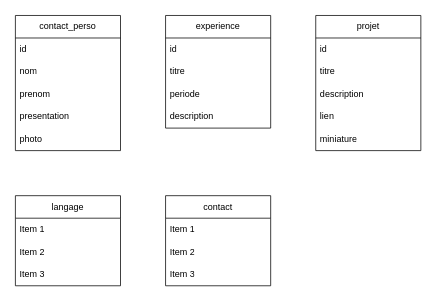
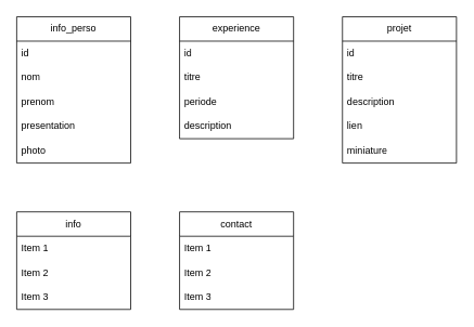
  <mxCell id="0" />
  <mxCell id="1" parent="0" />
- <mxCell id="2" value="contact_perso" style="swimlane;fontStyle=0;childLayout=stackLayout;horizontal=1;startSize=30;horizontalStack=0;resizeParent=1;resizeParentMax=0;resizeLast=0;collapsible=1;marginBottom=0;whiteSpace=wrap;html=1;" vertex="1" parent="1"><mxGeometry x="20" y="20" width="140" height="180" as="geometry" /></mxCell>
+ <mxCell id="2" value="info_perso" style="swimlane;fontStyle=0;childLayout=stackLayout;horizontal=1;startSize=30;horizontalStack=0;resizeParent=1;resizeParentMax=0;resizeLast=0;collapsible=1;marginBottom=0;whiteSpace=wrap;html=1;" vertex="1" parent="1"><mxGeometry x="20" y="20" width="140" height="180" as="geometry" /></mxCell>
  <mxCell id="3" value="id" style="text;strokeColor=none;fillColor=none;align=left;verticalAlign=middle;spacingLeft=4;spacingRight=4;overflow=hidden;points=[[0,0.5],[1,0.5]];portConstraint=eastwest;rotatable=0;whiteSpace=wrap;html=1;" vertex="1" parent="2"><mxGeometry y="30" width="140" height="30" as="geometry" /></mxCell>
  <mxCell id="4" value="nom" style="text;strokeColor=none;fillColor=none;align=left;verticalAlign=middle;spacingLeft=4;spacingRight=4;overflow=hidden;points=[[0,0.5],[1,0.5]];portConstraint=eastwest;rotatable=0;whiteSpace=wrap;html=1;" vertex="1" parent="2"><mxGeometry y="60" width="140" height="30" as="geometry" /></mxCell>
  <mxCell id="5" value="prenom" style="text;strokeColor=none;fillColor=none;align=left;verticalAlign=middle;spacingLeft=4;spacingRight=4;overflow=hidden;points=[[0,0.5],[1,0.5]];portConstraint=eastwest;rotatable=0;whiteSpace=wrap;html=1;" vertex="1" parent="2"><mxGeometry y="90" width="140" height="30" as="geometry" /></mxCell>
  <mxCell id="6" value="presentation" style="text;strokeColor=none;fillColor=none;align=left;verticalAlign=middle;spacingLeft=4;spacingRight=4;overflow=hidden;points=[[0,0.5],[1,0.5]];portConstraint=eastwest;rotatable=0;whiteSpace=wrap;html=1;" vertex="1" parent="2"><mxGeometry y="120" width="140" height="30" as="geometry" /></mxCell>
  <mxCell id="7" value="photo" style="text;strokeColor=none;fillColor=none;align=left;verticalAlign=middle;spacingLeft=4;spacingRight=4;overflow=hidden;points=[[0,0.5],[1,0.5]];portConstraint=eastwest;rotatable=0;whiteSpace=wrap;html=1;" vertex="1" parent="2"><mxGeometry y="150" width="140" height="30" as="geometry" /></mxCell>
  <mxCell id="8" value="experience" style="swimlane;fontStyle=0;childLayout=stackLayout;horizontal=1;startSize=30;horizontalStack=0;resizeParent=1;resizeParentMax=0;resizeLast=0;collapsible=1;marginBottom=0;whiteSpace=wrap;html=1;" vertex="1" parent="1"><mxGeometry x="220" y="20" width="140" height="150" as="geometry" /></mxCell>
  <mxCell id="9" value="id" style="text;strokeColor=none;fillColor=none;align=left;verticalAlign=middle;spacingLeft=4;spacingRight=4;overflow=hidden;points=[[0,0.5],[1,0.5]];portConstraint=eastwest;rotatable=0;whiteSpace=wrap;html=1;" vertex="1" parent="8"><mxGeometry y="30" width="140" height="30" as="geometry" /></mxCell>
  <mxCell id="10" value="titre" style="text;strokeColor=none;fillColor=none;align=left;verticalAlign=middle;spacingLeft=4;spacingRight=4;overflow=hidden;points=[[0,0.5],[1,0.5]];portConstraint=eastwest;rotatable=0;whiteSpace=wrap;html=1;" vertex="1" parent="8"><mxGeometry y="60" width="140" height="30" as="geometry" /></mxCell>
  <mxCell id="11" value="periode" style="text;strokeColor=none;fillColor=none;align=left;verticalAlign=middle;spacingLeft=4;spacingRight=4;overflow=hidden;points=[[0,0.5],[1,0.5]];portConstraint=eastwest;rotatable=0;whiteSpace=wrap;html=1;" vertex="1" parent="8"><mxGeometry y="90" width="140" height="30" as="geometry" /></mxCell>
  <mxCell id="12" value="description" style="text;strokeColor=none;fillColor=none;align=left;verticalAlign=middle;spacingLeft=4;spacingRight=4;overflow=hidden;points=[[0,0.5],[1,0.5]];portConstraint=eastwest;rotatable=0;whiteSpace=wrap;html=1;" vertex="1" parent="8"><mxGeometry y="120" width="140" height="30" as="geometry" /></mxCell>
  <mxCell id="13" value="projet" style="swimlane;fontStyle=0;childLayout=stackLayout;horizontal=1;startSize=30;horizontalStack=0;resizeParent=1;resizeParentMax=0;resizeLast=0;collapsible=1;marginBottom=0;whiteSpace=wrap;html=1;" vertex="1" parent="1"><mxGeometry x="420" y="20" width="140" height="180" as="geometry" /></mxCell>
  <mxCell id="14" value="id" style="text;strokeColor=none;fillColor=none;align=left;verticalAlign=middle;spacingLeft=4;spacingRight=4;overflow=hidden;points=[[0,0.5],[1,0.5]];portConstraint=eastwest;rotatable=0;whiteSpace=wrap;html=1;" vertex="1" parent="13"><mxGeometry y="30" width="140" height="30" as="geometry" /></mxCell>
  <mxCell id="15" value="titre" style="text;strokeColor=none;fillColor=none;align=left;verticalAlign=middle;spacingLeft=4;spacingRight=4;overflow=hidden;points=[[0,0.5],[1,0.5]];portConstraint=eastwest;rotatable=0;whiteSpace=wrap;html=1;" vertex="1" parent="13"><mxGeometry y="60" width="140" height="30" as="geometry" /></mxCell>
  <mxCell id="16" value="description" style="text;strokeColor=none;fillColor=none;align=left;verticalAlign=middle;spacingLeft=4;spacingRight=4;overflow=hidden;points=[[0,0.5],[1,0.5]];portConstraint=eastwest;rotatable=0;whiteSpace=wrap;html=1;" vertex="1" parent="13"><mxGeometry y="90" width="140" height="30" as="geometry" /></mxCell>
  <mxCell id="17" value="lien" style="text;strokeColor=none;fillColor=none;align=left;verticalAlign=middle;spacingLeft=4;spacingRight=4;overflow=hidden;points=[[0,0.5],[1,0.5]];portConstraint=eastwest;rotatable=0;whiteSpace=wrap;html=1;" vertex="1" parent="13"><mxGeometry y="120" width="140" height="30" as="geometry" /></mxCell>
  <mxCell id="18" value="miniature" style="text;strokeColor=none;fillColor=none;align=left;verticalAlign=middle;spacingLeft=4;spacingRight=4;overflow=hidden;points=[[0,0.5],[1,0.5]];portConstraint=eastwest;rotatable=0;whiteSpace=wrap;html=1;" vertex="1" parent="13"><mxGeometry y="150" width="140" height="30" as="geometry" /></mxCell>
- <mxCell id="19" value="langage" style="swimlane;fontStyle=0;childLayout=stackLayout;horizontal=1;startSize=30;horizontalStack=0;resizeParent=1;resizeParentMax=0;resizeLast=0;collapsible=1;marginBottom=0;whiteSpace=wrap;html=1;" vertex="1" parent="1"><mxGeometry x="20" y="260" width="140" height="120" as="geometry" /></mxCell>
+ <mxCell id="19" value="info" style="swimlane;fontStyle=0;childLayout=stackLayout;horizontal=1;startSize=30;horizontalStack=0;resizeParent=1;resizeParentMax=0;resizeLast=0;collapsible=1;marginBottom=0;whiteSpace=wrap;html=1;" vertex="1" parent="1"><mxGeometry x="20" y="260" width="140" height="120" as="geometry" /></mxCell>
  <mxCell id="20" value="Item 1" style="text;strokeColor=none;fillColor=none;align=left;verticalAlign=middle;spacingLeft=4;spacingRight=4;overflow=hidden;points=[[0,0.5],[1,0.5]];portConstraint=eastwest;rotatable=0;whiteSpace=wrap;html=1;" vertex="1" parent="19"><mxGeometry y="30" width="140" height="30" as="geometry" /></mxCell>
  <mxCell id="21" value="Item 2" style="text;strokeColor=none;fillColor=none;align=left;verticalAlign=middle;spacingLeft=4;spacingRight=4;overflow=hidden;points=[[0,0.5],[1,0.5]];portConstraint=eastwest;rotatable=0;whiteSpace=wrap;html=1;" vertex="1" parent="19"><mxGeometry y="60" width="140" height="30" as="geometry" /></mxCell>
  <mxCell id="22" value="Item 3" style="text;strokeColor=none;fillColor=none;align=left;verticalAlign=middle;spacingLeft=4;spacingRight=4;overflow=hidden;points=[[0,0.5],[1,0.5]];portConstraint=eastwest;rotatable=0;whiteSpace=wrap;html=1;" vertex="1" parent="19"><mxGeometry y="90" width="140" height="30" as="geometry" /></mxCell>
  <mxCell id="23" value="contact" style="swimlane;fontStyle=0;childLayout=stackLayout;horizontal=1;startSize=30;horizontalStack=0;resizeParent=1;resizeParentMax=0;resizeLast=0;collapsible=1;marginBottom=0;whiteSpace=wrap;html=1;" vertex="1" parent="1"><mxGeometry x="220" y="260" width="140" height="120" as="geometry" /></mxCell>
  <mxCell id="24" value="Item 1" style="text;strokeColor=none;fillColor=none;align=left;verticalAlign=middle;spacingLeft=4;spacingRight=4;overflow=hidden;points=[[0,0.5],[1,0.5]];portConstraint=eastwest;rotatable=0;whiteSpace=wrap;html=1;" vertex="1" parent="23"><mxGeometry y="30" width="140" height="30" as="geometry" /></mxCell>
  <mxCell id="25" value="Item 2" style="text;strokeColor=none;fillColor=none;align=left;verticalAlign=middle;spacingLeft=4;spacingRight=4;overflow=hidden;points=[[0,0.5],[1,0.5]];portConstraint=eastwest;rotatable=0;whiteSpace=wrap;html=1;" vertex="1" parent="23"><mxGeometry y="60" width="140" height="30" as="geometry" /></mxCell>
  <mxCell id="26" value="Item 3" style="text;strokeColor=none;fillColor=none;align=left;verticalAlign=middle;spacingLeft=4;spacingRight=4;overflow=hidden;points=[[0,0.5],[1,0.5]];portConstraint=eastwest;rotatable=0;whiteSpace=wrap;html=1;" vertex="1" parent="23"><mxGeometry y="90" width="140" height="30" as="geometry" /></mxCell>
